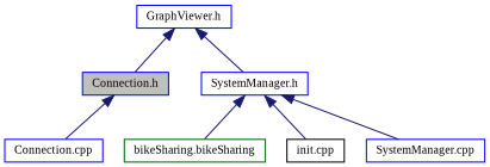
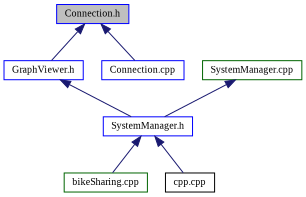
  digraph {
    fontname="Liberation Serif"
    node [color=blue fillcolor=white fontname="Liberation Serif" fontsize=10 shape=record style=filled]
    edge [color=midnightblue dir=back fontname="Liberation Serif" fontsize=10 labelfontname=Helvetica labelfontsize=10 style=solid]
    n1 [fillcolor=grey75 fontcolor=black height=0.2 label="Connection.h" width=0.4]
    n2 [height=0.2 label="GraphViewer.h" width=0.4]
    n3 [height=0.2 label="Connection.cpp" width=0.4]
    n4 [height=0.2 label="SystemManager.h" width=0.4]
-   n5 [color=darkgreen height=0.2 label="bikeSharing.bikeSharing" width=0.4]
-   n6 [color=black height=0.2 label="init.cpp" width=0.4]
-   n7 [height=0.2 label="SystemManager.cpp" width=0.4]
-   n2 -> n1
+   n5 [color=darkgreen height=0.2 label="bikeSharing.cpp" width=0.4]
+   n6 [color=black height=0.2 label="cpp.cpp" width=0.4]
+   n7 [color=darkgreen height=0.2 label="SystemManager.cpp" width=0.4]
+   n1 -> n2
    n1 -> n3
    n2 -> n4
    n4 -> n5
    n4 -> n6
-   n4 -> n7
+   n7 -> n4
  }
